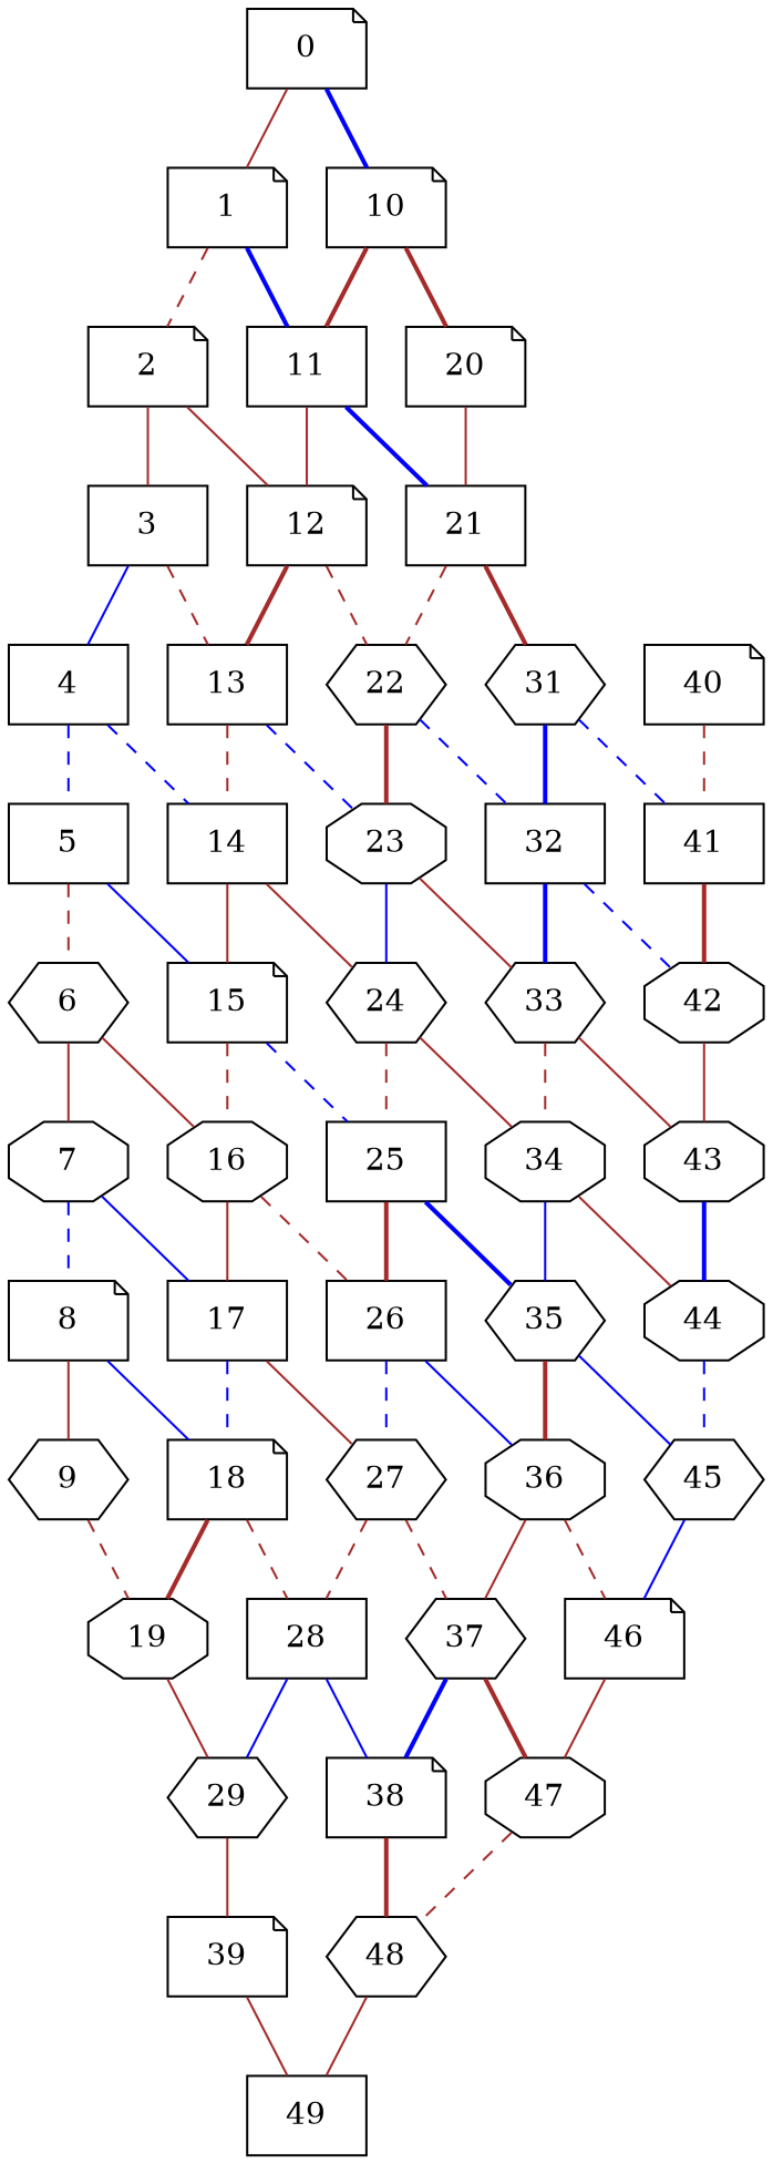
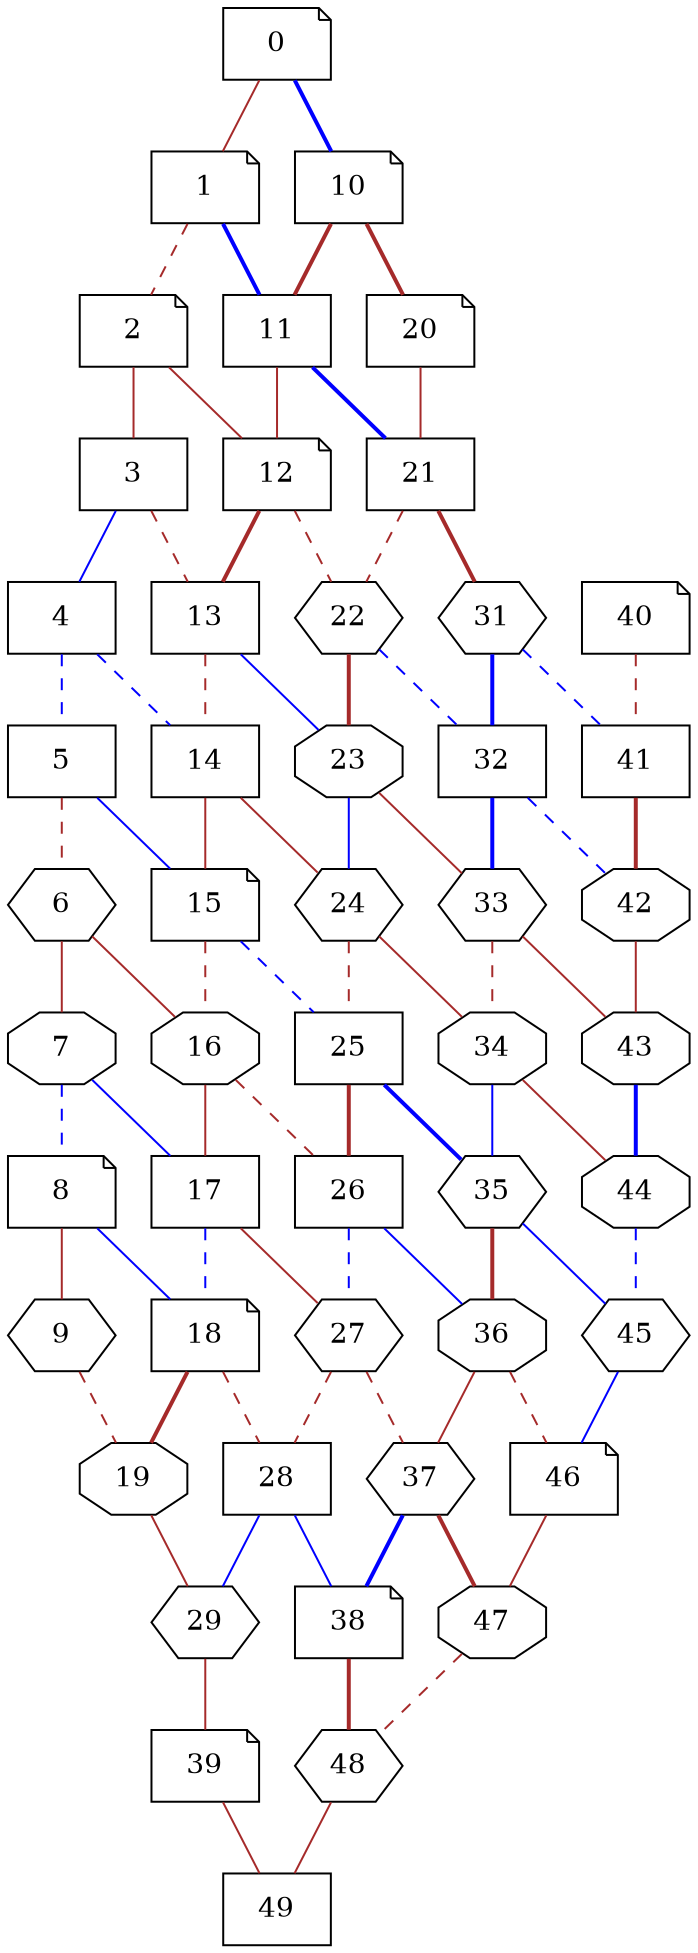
  strict graph {
    node [shape=box]
    edge [color=brown style=solid]
    0 [shape=note]
    1 [shape=note]
    10 [shape=note]
    2 [shape=note]
    11
    20 [shape=note]
    3
    12 [shape=note]
    21
    4
    13
    22 [shape=hexagon]
    5
    14
    23 [shape=octagon]
    6 [shape=hexagon]
    15 [shape=note]
    24 [shape=hexagon]
    7 [shape=octagon]
    16 [shape=octagon]
    25
    8 [shape=note]
    17
    26
    9 [shape=hexagon]
    18 [shape=note]
    27 [shape=hexagon]
    19 [shape=octagon]
    28
    29 [shape=hexagon]
    31 [shape=hexagon]
    32
    33 [shape=hexagon]
    34 [shape=octagon]
    35 [shape=hexagon]
    36 [shape=octagon]
    37 [shape=hexagon]
    38 [shape=note]
    39 [shape=note]
    41
    42 [shape=octagon]
    43 [shape=octagon]
    44 [shape=octagon]
    45 [shape=hexagon]
    46 [shape=note]
    47 [shape=octagon]
    48 [shape=hexagon]
    49
    40 [shape=note]
    0 -- 1
    0 -- 10 [color=blue style=bold]
    1 -- 2 [style=dashed]
    1 -- 11 [color=blue style=bold]
    10 -- 11 [style=bold]
    10 -- 20 [style=bold]
    2 -- 3
    2 -- 12
    11 -- 12
    11 -- 21 [color=blue style=bold]
    20 -- 21
    3 -- 4 [color=blue]
    3 -- 13 [style=dashed]
    12 -- 13 [style=bold]
    12 -- 22 [style=dashed]
    21 -- 22 [style=dashed]
    21 -- 31 [style=bold]
    4 -- 5 [color=blue style=dashed]
    4 -- 14 [color=blue style=dashed]
    13 -- 14 [style=dashed]
-   13 -- 23 [color=blue style=dashed]
+   13 -- 23 [color=blue]
    22 -- 23 [style=bold]
    22 -- 32 [color=blue style=dashed]
    5 -- 6 [style=dashed]
    5 -- 15 [color=blue]
    14 -- 15
    14 -- 24
    23 -- 24 [color=blue]
    23 -- 33
    6 -- 7
    6 -- 16
    15 -- 16 [style=dashed]
    15 -- 25 [color=blue style=dashed]
    24 -- 25 [style=dashed]
    24 -- 34
    7 -- 8 [color=blue style=dashed]
    7 -- 17 [color=blue]
    16 -- 17
    16 -- 26 [style=dashed]
    25 -- 26 [style=bold]
    25 -- 35 [color=blue style=bold]
    8 -- 9
    8 -- 18 [color=blue]
    17 -- 18 [color=blue style=dashed]
    17 -- 27
    26 -- 27 [color=blue style=dashed]
    26 -- 36 [color=blue]
    9 -- 19 [style=dashed]
    18 -- 19 [style=bold]
    18 -- 28 [style=dashed]
    27 -- 28 [style=dashed]
    27 -- 37 [style=dashed]
    19 -- 29
    28 -- 29 [color=blue]
    28 -- 38 [color=blue]
    29 -- 39
    31 -- 32 [color=blue style=bold]
    31 -- 41 [color=blue style=dashed]
    32 -- 33 [color=blue style=bold]
    32 -- 42 [color=blue style=dashed]
    33 -- 34 [style=dashed]
    33 -- 43
    34 -- 35 [color=blue]
    34 -- 44
    35 -- 36 [style=bold]
    35 -- 45 [color=blue]
    36 -- 37
    36 -- 46 [style=dashed]
    37 -- 38 [color=blue style=bold]
    37 -- 47 [style=bold]
    38 -- 48 [style=bold]
    39 -- 49
    41 -- 42 [style=bold]
    42 -- 43
    43 -- 44 [color=blue style=bold]
    44 -- 45 [color=blue style=dashed]
    45 -- 46 [color=blue]
    46 -- 47
    47 -- 48 [style=dashed]
    48 -- 49
    40 -- 41 [style=dashed]
  }
